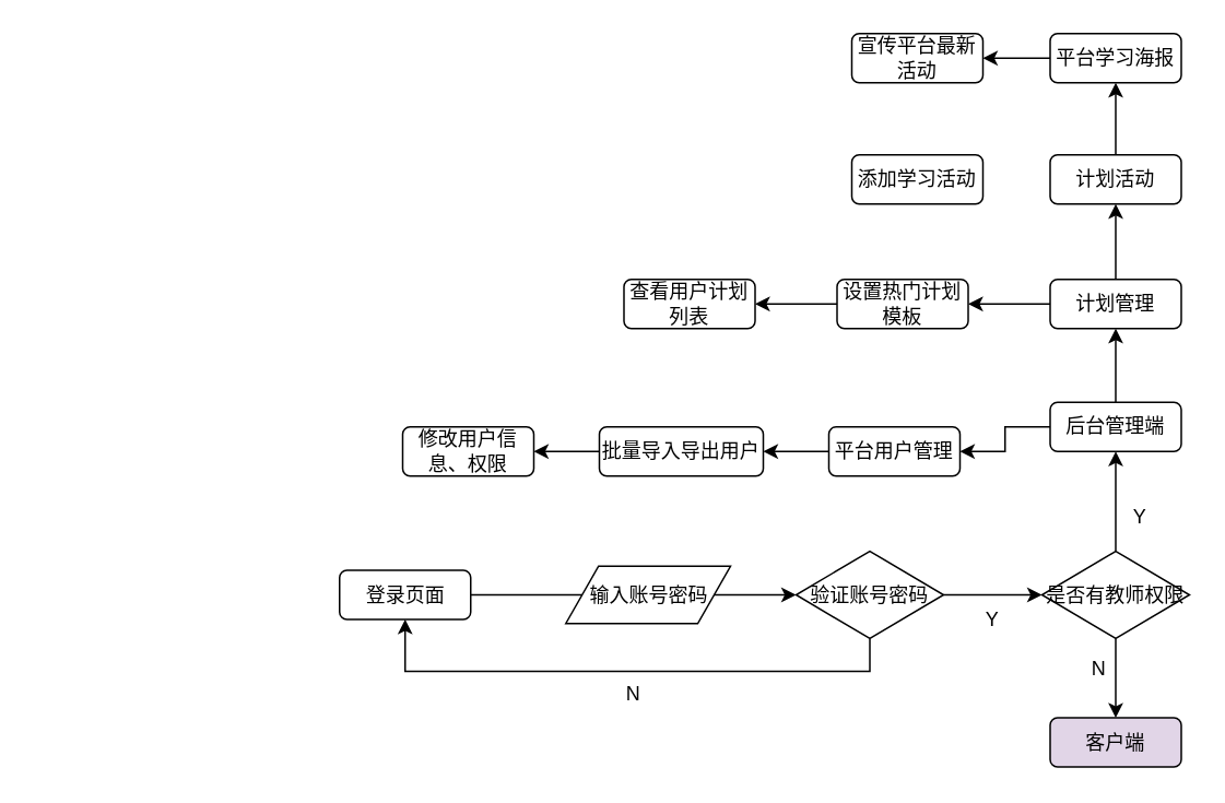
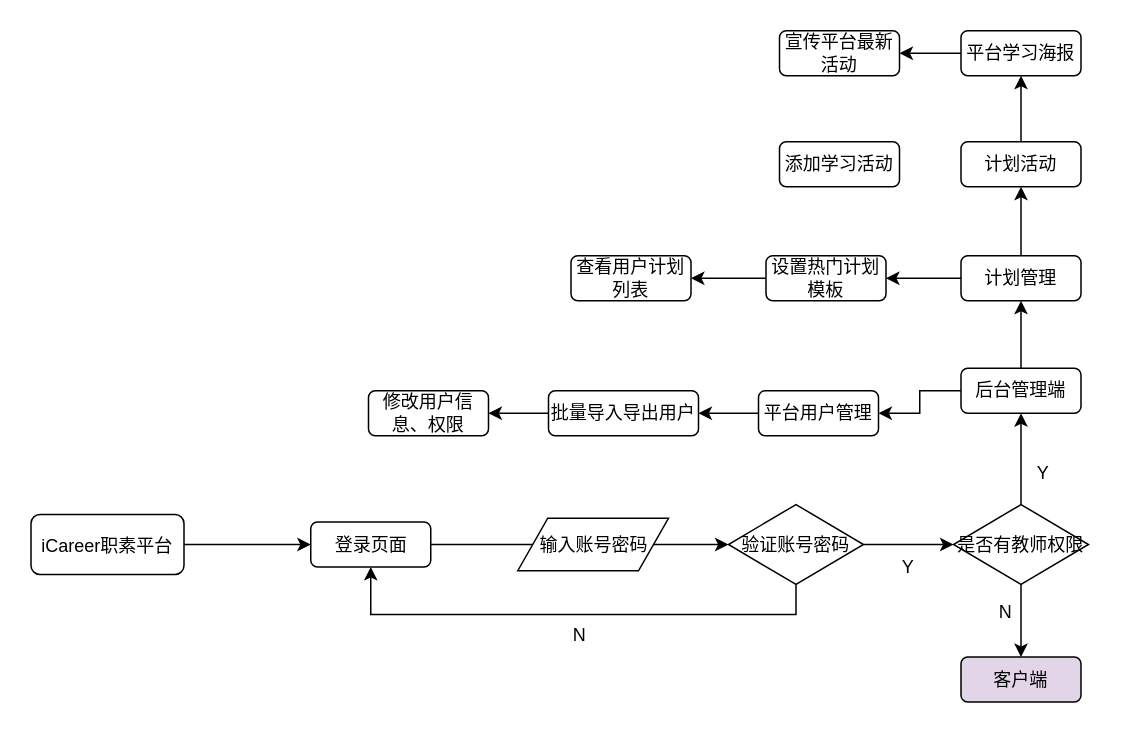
  <mxCell id="0" />
  <mxCell id="1" parent="0" />
+ <mxCell id="2" style="edgeStyle=orthogonalEdgeStyle;rounded=0;orthogonalLoop=1;jettySize=auto;html=1;exitX=1;exitY=0.5;exitDx=0;exitDy=0;entryX=0;entryY=0.5;entryDx=0;entryDy=0;" edge="1" parent="1" source="3" target="5"><mxGeometry relative="1" as="geometry" /></mxCell>
+ <mxCell id="3" value="&lt;font style=&quot;font-size: 12px; font-weight: normal;&quot;&gt;iCareer职素平台&lt;/font&gt;" style="rounded=1;whiteSpace=wrap;html=1;fontStyle=1;fontSize=14;" vertex="1" parent="1"><mxGeometry x="20" y="342.51" width="102" height="40" as="geometry" /></mxCell>
  <mxCell id="4" style="edgeStyle=orthogonalEdgeStyle;rounded=0;orthogonalLoop=1;jettySize=auto;html=1;exitX=1;exitY=0.5;exitDx=0;exitDy=0;entryX=0;entryY=0.5;entryDx=0;entryDy=0;endArrow=none;" edge="1" parent="1" source="5" target="7"><mxGeometry relative="1" as="geometry" /></mxCell>
  <mxCell id="5" value="登录页面" style="rounded=1;whiteSpace=wrap;html=1;" vertex="1" parent="1"><mxGeometry x="206.5" y="347.5" width="80" height="30" as="geometry" /></mxCell>
  <mxCell id="6" style="edgeStyle=orthogonalEdgeStyle;rounded=0;orthogonalLoop=1;jettySize=auto;html=1;exitX=1;exitY=0.5;exitDx=0;exitDy=0;entryX=0;entryY=0.5;entryDx=0;entryDy=0;" edge="1" parent="1" source="7" target="10"><mxGeometry relative="1" as="geometry" /></mxCell>
  <mxCell id="7" value="输入账号密码" style="shape=parallelogram;perimeter=parallelogramPerimeter;whiteSpace=wrap;html=1;fixedSize=1;rounded=0;" vertex="1" parent="1"><mxGeometry x="344.5" y="345" width="100.5" height="35" as="geometry" /></mxCell>
  <mxCell id="8" style="edgeStyle=orthogonalEdgeStyle;rounded=0;orthogonalLoop=1;jettySize=auto;html=1;exitX=0.5;exitY=1;exitDx=0;exitDy=0;entryX=0.5;entryY=1;entryDx=0;entryDy=0;" edge="1" parent="1" source="10" target="5"><mxGeometry relative="1" as="geometry" /></mxCell>
  <mxCell id="9" style="edgeStyle=orthogonalEdgeStyle;rounded=0;orthogonalLoop=1;jettySize=auto;html=1;exitX=1;exitY=0.5;exitDx=0;exitDy=0;entryX=0;entryY=0.5;entryDx=0;entryDy=0;" edge="1" parent="1" source="10" target="14"><mxGeometry relative="1" as="geometry" /></mxCell>
  <mxCell id="10" value="验证账号密码" style="rhombus;whiteSpace=wrap;html=1;rounded=0;" vertex="1" parent="1"><mxGeometry x="485" y="335.88" width="90" height="53.25" as="geometry" /></mxCell>
  <mxCell id="11" value="N" style="text;html=1;strokeColor=none;fillColor=none;align=center;verticalAlign=middle;whiteSpace=wrap;rounded=0;" vertex="1" parent="1"><mxGeometry x="356" y="407.5" width="60" height="30" as="geometry" /></mxCell>
  <mxCell id="12" style="edgeStyle=orthogonalEdgeStyle;rounded=0;orthogonalLoop=1;jettySize=auto;html=1;exitX=0.5;exitY=1;exitDx=0;exitDy=0;" edge="1" parent="1" source="14" target="20"><mxGeometry relative="1" as="geometry" /></mxCell>
  <mxCell id="13" style="edgeStyle=orthogonalEdgeStyle;rounded=0;orthogonalLoop=1;jettySize=auto;html=1;exitX=0.5;exitY=0;exitDx=0;exitDy=0;entryX=0.5;entryY=1;entryDx=0;entryDy=0;" edge="1" parent="1" source="14" target="18"><mxGeometry relative="1" as="geometry" /></mxCell>
  <mxCell id="14" value="是否有教师权限" style="rhombus;whiteSpace=wrap;html=1;rounded=0;" vertex="1" parent="1"><mxGeometry x="635" y="335.88" width="90" height="53.25" as="geometry" /></mxCell>
  <mxCell id="15" value="Y" style="text;html=1;strokeColor=none;fillColor=none;align=center;verticalAlign=middle;whiteSpace=wrap;rounded=0;" vertex="1" parent="1"><mxGeometry x="575" y="362.51" width="60" height="30" as="geometry" /></mxCell>
  <mxCell id="16" style="edgeStyle=orthogonalEdgeStyle;rounded=0;orthogonalLoop=1;jettySize=auto;html=1;exitX=0;exitY=0.5;exitDx=0;exitDy=0;entryX=1;entryY=0.5;entryDx=0;entryDy=0;" edge="1" parent="1" source="18" target="23"><mxGeometry relative="1" as="geometry" /></mxCell>
  <mxCell id="17" style="edgeStyle=orthogonalEdgeStyle;rounded=0;orthogonalLoop=1;jettySize=auto;html=1;exitX=0.5;exitY=0;exitDx=0;exitDy=0;entryX=0.5;entryY=1;entryDx=0;entryDy=0;" edge="1" parent="1" source="18" target="29"><mxGeometry relative="1" as="geometry" /></mxCell>
  <mxCell id="18" value="后台管理端" style="rounded=1;whiteSpace=wrap;html=1;" vertex="1" parent="1"><mxGeometry x="640" y="245" width="80" height="30" as="geometry" /></mxCell>
  <mxCell id="19" value="Y" style="text;html=1;strokeColor=none;fillColor=none;align=center;verticalAlign=middle;whiteSpace=wrap;rounded=0;" vertex="1" parent="1"><mxGeometry x="665" y="300" width="60" height="30" as="geometry" /></mxCell>
  <mxCell id="20" value="客户端" style="rounded=1;whiteSpace=wrap;html=1;fillColor=#e1d5e7;" vertex="1" parent="1"><mxGeometry x="640" y="437.5" width="80" height="30" as="geometry" /></mxCell>
  <mxCell id="21" value="N" style="text;html=1;strokeColor=none;fillColor=none;align=center;verticalAlign=middle;whiteSpace=wrap;rounded=0;" vertex="1" parent="1"><mxGeometry x="640" y="392.51" width="60" height="30" as="geometry" /></mxCell>
  <mxCell id="22" style="edgeStyle=orthogonalEdgeStyle;rounded=0;orthogonalLoop=1;jettySize=auto;html=1;exitX=0;exitY=0.5;exitDx=0;exitDy=0;" edge="1" parent="1" source="23" target="25"><mxGeometry relative="1" as="geometry" /></mxCell>
  <mxCell id="23" value="平台用户管理" style="rounded=1;whiteSpace=wrap;html=1;" vertex="1" parent="1"><mxGeometry x="505" y="260" width="80" height="30" as="geometry" /></mxCell>
  <mxCell id="24" style="edgeStyle=orthogonalEdgeStyle;rounded=0;orthogonalLoop=1;jettySize=auto;html=1;exitX=0;exitY=0.5;exitDx=0;exitDy=0;entryX=1;entryY=0.5;entryDx=0;entryDy=0;" edge="1" parent="1" source="25" target="26"><mxGeometry relative="1" as="geometry" /></mxCell>
  <mxCell id="25" value="批量导入导出用户" style="rounded=1;whiteSpace=wrap;html=1;" vertex="1" parent="1"><mxGeometry x="365" y="260" width="100" height="30" as="geometry" /></mxCell>
  <mxCell id="26" value="修改用户信息、权限" style="rounded=1;whiteSpace=wrap;html=1;" vertex="1" parent="1"><mxGeometry x="245" y="260" width="80" height="30" as="geometry" /></mxCell>
  <mxCell id="27" style="edgeStyle=orthogonalEdgeStyle;rounded=0;orthogonalLoop=1;jettySize=auto;html=1;exitX=0;exitY=0.5;exitDx=0;exitDy=0;entryX=1;entryY=0.5;entryDx=0;entryDy=0;" edge="1" parent="1" source="29" target="31"><mxGeometry relative="1" as="geometry" /></mxCell>
  <mxCell id="28" style="edgeStyle=orthogonalEdgeStyle;rounded=0;orthogonalLoop=1;jettySize=auto;html=1;exitX=0.5;exitY=0;exitDx=0;exitDy=0;entryX=0.5;entryY=1;entryDx=0;entryDy=0;" edge="1" parent="1" source="29" target="34"><mxGeometry relative="1" as="geometry" /></mxCell>
  <mxCell id="29" value="计划管理" style="rounded=1;whiteSpace=wrap;html=1;" vertex="1" parent="1"><mxGeometry x="640" y="170" width="80" height="30" as="geometry" /></mxCell>
  <mxCell id="30" style="edgeStyle=orthogonalEdgeStyle;rounded=0;orthogonalLoop=1;jettySize=auto;html=1;exitX=0;exitY=0.5;exitDx=0;exitDy=0;" edge="1" parent="1" source="31" target="32"><mxGeometry relative="1" as="geometry" /></mxCell>
  <mxCell id="31" value="设置热门计划模板" style="rounded=1;whiteSpace=wrap;html=1;" vertex="1" parent="1"><mxGeometry x="510" y="170" width="80" height="30" as="geometry" /></mxCell>
  <mxCell id="32" value="查看用户计划列表" style="rounded=1;whiteSpace=wrap;html=1;" vertex="1" parent="1"><mxGeometry x="380" y="170" width="80" height="30" as="geometry" /></mxCell>
  <mxCell id="33" style="edgeStyle=orthogonalEdgeStyle;rounded=0;orthogonalLoop=1;jettySize=auto;html=1;exitX=0.5;exitY=0;exitDx=0;exitDy=0;entryX=0.5;entryY=1;entryDx=0;entryDy=0;" edge="1" parent="1" source="34" target="37"><mxGeometry relative="1" as="geometry" /></mxCell>
  <mxCell id="34" value="计划活动" style="rounded=1;whiteSpace=wrap;html=1;" vertex="1" parent="1"><mxGeometry x="640" y="94" width="80" height="30" as="geometry" /></mxCell>
  <mxCell id="35" value="添加学习活动" style="rounded=1;whiteSpace=wrap;html=1;" vertex="1" parent="1"><mxGeometry x="519" y="94" width="80" height="30" as="geometry" /></mxCell>
  <mxCell id="36" style="edgeStyle=orthogonalEdgeStyle;rounded=0;orthogonalLoop=1;jettySize=auto;html=1;exitX=0;exitY=0.5;exitDx=0;exitDy=0;" edge="1" parent="1" source="37" target="38"><mxGeometry relative="1" as="geometry" /></mxCell>
  <mxCell id="37" value="平台学习海报" style="rounded=1;whiteSpace=wrap;html=1;" vertex="1" parent="1"><mxGeometry x="640" y="20" width="80" height="30" as="geometry" /></mxCell>
  <mxCell id="38" value="宣传平台最新活动" style="rounded=1;whiteSpace=wrap;html=1;" vertex="1" parent="1"><mxGeometry x="519" y="20" width="80" height="30" as="geometry" /></mxCell>
